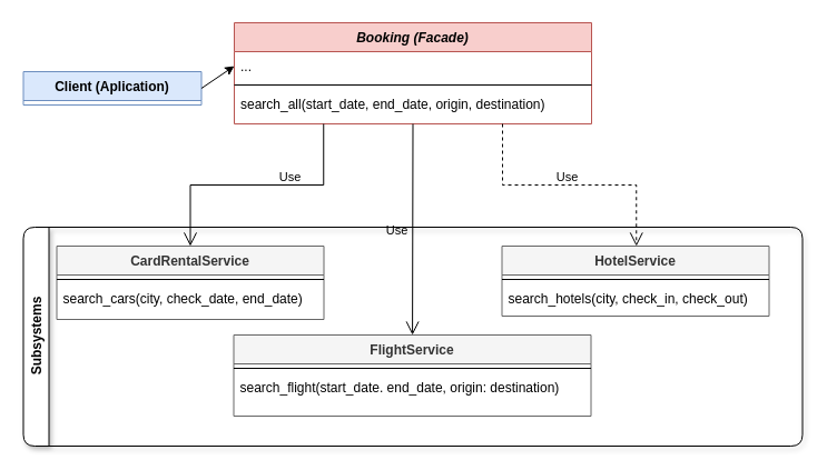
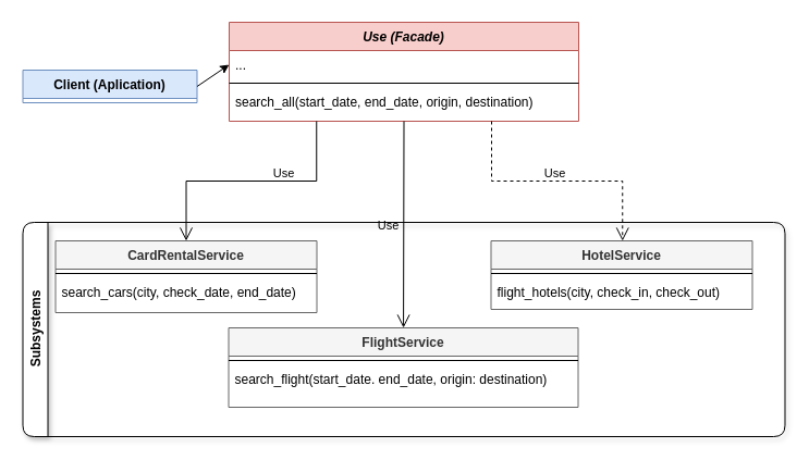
  <mxCell id="0" />
  <mxCell id="1" parent="0" />
- <mxCell id="2" value="Booking (Facade)" style="swimlane;fontStyle=3;align=center;verticalAlign=top;childLayout=stackLayout;horizontal=1;startSize=26;horizontalStack=0;resizeParent=1;resizeLast=0;collapsible=1;marginBottom=0;rounded=0;shadow=0;strokeWidth=1;fillColor=#f8cecc;strokeColor=#b85450;" parent="1" vertex="1"><mxGeometry x="210" y="20" width="321" height="91" as="geometry"><mxRectangle x="230" y="140" width="160" height="26" as="alternateBounds" /></mxGeometry></mxCell>
+ <mxCell id="2" value="Use (Facade)" style="swimlane;fontStyle=3;align=center;verticalAlign=top;childLayout=stackLayout;horizontal=1;startSize=26;horizontalStack=0;resizeParent=1;resizeLast=0;collapsible=1;marginBottom=0;rounded=0;shadow=0;strokeWidth=1;fillColor=#f8cecc;strokeColor=#b85450;" parent="1" vertex="1"><mxGeometry x="210" y="20" width="321" height="91" as="geometry"><mxRectangle x="230" y="140" width="160" height="26" as="alternateBounds" /></mxGeometry></mxCell>
  <mxCell id="3" value="..." style="text;align=left;verticalAlign=top;spacingLeft=4;spacingRight=4;overflow=hidden;rotatable=0;points=[[0,0.5],[1,0.5]];portConstraint=eastwest;" parent="2" vertex="1"><mxGeometry y="26" width="321" height="26" as="geometry" /></mxCell>
  <mxCell id="4" value="" style="line;html=1;strokeWidth=1;align=left;verticalAlign=middle;spacingTop=-1;spacingLeft=3;spacingRight=3;rotatable=0;labelPosition=right;points=[];portConstraint=eastwest;" parent="2" vertex="1"><mxGeometry y="52" width="321" height="8" as="geometry" /></mxCell>
  <mxCell id="5" value="search_all(start_date, end_date, origin, destination)" style="text;align=left;verticalAlign=top;spacingLeft=4;spacingRight=4;overflow=hidden;rotatable=0;points=[[0,0.5],[1,0.5]];portConstraint=eastwest;" parent="2" vertex="1"><mxGeometry y="60" width="321" height="26" as="geometry" /></mxCell>
  <mxCell id="6" value="" style="endArrow=open;endSize=10;endFill=0;shadow=0;strokeWidth=1;rounded=0;curved=0;edgeStyle=elbowEdgeStyle;elbow=vertical;dashed=0;exitX=0.25;exitY=1;exitDx=0;exitDy=0;" parent="1" source="2" target="19" edge="1"><mxGeometry width="160" relative="1" as="geometry"><mxPoint x="210" y="18" as="sourcePoint" /><mxPoint x="210" y="18" as="targetPoint" /></mxGeometry></mxCell>
  <mxCell id="7" value="Use" style="edgeLabel;html=1;align=center;verticalAlign=middle;resizable=0;points=[];" vertex="1" connectable="0" parent="6"><mxGeometry x="-0.247" y="1" relative="1" as="geometry"><mxPoint x="1" y="-9" as="offset" /></mxGeometry></mxCell>
  <mxCell id="8" value="Client (Aplication)" style="swimlane;fontStyle=1;align=center;verticalAlign=top;childLayout=stackLayout;horizontal=1;startSize=26;horizontalStack=0;resizeParent=1;resizeLast=0;collapsible=1;marginBottom=0;rounded=0;shadow=0;strokeWidth=1;fillColor=#dae8fc;strokeColor=#6c8ebf;" parent="1" vertex="1"><mxGeometry x="20.5" y="64" width="160" height="30" as="geometry"><mxRectangle x="340" y="380" width="170" height="26" as="alternateBounds" /></mxGeometry></mxCell>
  <mxCell id="9" value="" style="endArrow=classic;html=1;rounded=0;entryX=0;entryY=0.5;entryDx=0;entryDy=0;exitX=1;exitY=0.5;exitDx=0;exitDy=0;" edge="1" parent="1" source="8" target="3"><mxGeometry width="50" height="50" relative="1" as="geometry"><mxPoint x="140" y="48" as="sourcePoint" /><mxPoint x="190" y="-2" as="targetPoint" /></mxGeometry></mxCell>
  <mxCell id="10" value="" style="endArrow=open;endSize=10;endFill=0;shadow=0;strokeWidth=1;rounded=0;elbow=horizontal;dashed=0;exitX=0.5;exitY=1;exitDx=0;exitDy=0;" edge="1" parent="1" source="2" target="16"><mxGeometry width="160" relative="1" as="geometry"><mxPoint x="435" y="145" as="sourcePoint" /><mxPoint x="240" y="249" as="targetPoint" /></mxGeometry></mxCell>
  <mxCell id="11" value="Use" style="edgeLabel;html=1;align=center;verticalAlign=middle;resizable=0;points=[];" vertex="1" connectable="0" parent="10"><mxGeometry x="0.011" y="-2" relative="1" as="geometry"><mxPoint x="-13" as="offset" /></mxGeometry></mxCell>
  <mxCell id="12" value="Text" style="edgeLabel;html=1;align=center;verticalAlign=middle;resizable=0;points=[];" vertex="1" connectable="0" parent="10"><mxGeometry x="1" y="12" relative="1" as="geometry"><mxPoint x="-9" y="12" as="offset" /></mxGeometry></mxCell>
  <mxCell id="13" value="" style="endArrow=open;endSize=10;endFill=0;shadow=0;strokeWidth=1;rounded=0;edgeStyle=elbowEdgeStyle;elbow=vertical;dashed=1;exitX=0.75;exitY=1;exitDx=0;exitDy=0;entryX=0.5;entryY=0;entryDx=0;entryDy=0;" edge="1" parent="1"><mxGeometry width="160" relative="1" as="geometry"><mxPoint x="451" y="111" as="sourcePoint" /><mxPoint x="571.25" y="221" as="targetPoint" /></mxGeometry></mxCell>
  <mxCell id="14" value="Use" style="edgeLabel;html=1;align=center;verticalAlign=middle;resizable=0;points=[];" vertex="1" connectable="0" parent="13"><mxGeometry x="-0.076" y="-2" relative="1" as="geometry"><mxPoint x="6" y="-10" as="offset" /></mxGeometry></mxCell>
  <mxCell id="15" value="Subsystems" style="swimlane;horizontal=0;whiteSpace=wrap;html=1;gradientColor=none;swimlaneFillColor=none;fillColor=default;rounded=1;glass=0;shadow=1;" vertex="1" parent="1"><mxGeometry x="20.5" y="204" width="700" height="197" as="geometry" /></mxCell>
  <mxCell id="16" value="FlightService" style="swimlane;fontStyle=1;align=center;verticalAlign=top;childLayout=stackLayout;horizontal=1;startSize=26;horizontalStack=0;resizeParent=1;resizeLast=0;collapsible=1;marginBottom=0;rounded=0;shadow=0;strokeWidth=1;fillColor=#f5f5f5;fontColor=#333333;strokeColor=#666666;" vertex="1" parent="15"><mxGeometry x="189" y="97" width="321" height="73" as="geometry"><mxRectangle x="130" y="380" width="160" height="26" as="alternateBounds" /></mxGeometry></mxCell>
  <mxCell id="17" value="" style="line;html=1;strokeWidth=1;align=left;verticalAlign=middle;spacingTop=-1;spacingLeft=3;spacingRight=3;rotatable=0;labelPosition=right;points=[];portConstraint=eastwest;" vertex="1" parent="16"><mxGeometry y="26" width="321" height="8" as="geometry" /></mxCell>
  <mxCell id="18" value="search_flight(start_date. end_date, origin: destination)" style="text;align=left;verticalAlign=top;spacingLeft=4;spacingRight=4;overflow=hidden;rotatable=0;points=[[0,0.5],[1,0.5]];portConstraint=eastwest;rounded=0;shadow=0;html=0;" vertex="1" parent="16"><mxGeometry y="34" width="321" height="26" as="geometry" /></mxCell>
  <mxCell id="19" value="CardRentalService" style="swimlane;fontStyle=1;align=center;verticalAlign=top;childLayout=stackLayout;horizontal=1;startSize=26;horizontalStack=0;resizeParent=1;resizeLast=0;collapsible=1;marginBottom=0;rounded=0;shadow=0;strokeWidth=1;fillColor=#f5f5f5;fontColor=#333333;strokeColor=#666666;" parent="15" vertex="1"><mxGeometry x="30" y="17" width="240" height="66" as="geometry"><mxRectangle x="130" y="380" width="160" height="26" as="alternateBounds" /></mxGeometry></mxCell>
  <mxCell id="20" value="" style="line;html=1;strokeWidth=1;align=left;verticalAlign=middle;spacingTop=-1;spacingLeft=3;spacingRight=3;rotatable=0;labelPosition=right;points=[];portConstraint=eastwest;" parent="19" vertex="1"><mxGeometry y="26" width="240" height="8" as="geometry" /></mxCell>
  <mxCell id="21" value="search_cars(city, check_date, end_date)" style="text;align=left;verticalAlign=top;spacingLeft=4;spacingRight=4;overflow=hidden;rotatable=0;points=[[0,0.5],[1,0.5]];portConstraint=eastwest;" parent="19" vertex="1"><mxGeometry y="34" width="240" height="26" as="geometry" /></mxCell>
  <mxCell id="22" value="HotelService" style="swimlane;fontStyle=1;align=center;verticalAlign=top;childLayout=stackLayout;horizontal=1;startSize=26;horizontalStack=0;resizeParent=1;resizeLast=0;collapsible=1;marginBottom=0;rounded=0;shadow=0;strokeWidth=1;fillColor=#f5f5f5;fontColor=#333333;strokeColor=#666666;" vertex="1" parent="15"><mxGeometry x="430" y="17" width="240" height="63" as="geometry"><mxRectangle x="130" y="380" width="160" height="26" as="alternateBounds" /></mxGeometry></mxCell>
  <mxCell id="23" value="" style="line;html=1;strokeWidth=1;align=left;verticalAlign=middle;spacingTop=-1;spacingLeft=3;spacingRight=3;rotatable=0;labelPosition=right;points=[];portConstraint=eastwest;" vertex="1" parent="22"><mxGeometry y="26" width="240" height="8" as="geometry" /></mxCell>
- <mxCell id="24" value="search_hotels(city, check_in, check_out)" style="text;align=left;verticalAlign=top;spacingLeft=4;spacingRight=4;overflow=hidden;rotatable=0;points=[[0,0.5],[1,0.5]];portConstraint=eastwest;rounded=0;shadow=0;html=0;" vertex="1" parent="22"><mxGeometry y="34" width="240" height="26" as="geometry" /></mxCell>
+ <mxCell id="24" value="flight_hotels(city, check_in, check_out)" style="text;align=left;verticalAlign=top;spacingLeft=4;spacingRight=4;overflow=hidden;rotatable=0;points=[[0,0.5],[1,0.5]];portConstraint=eastwest;rounded=0;shadow=0;html=0;" vertex="1" parent="22"><mxGeometry y="34" width="240" height="26" as="geometry" /></mxCell>
